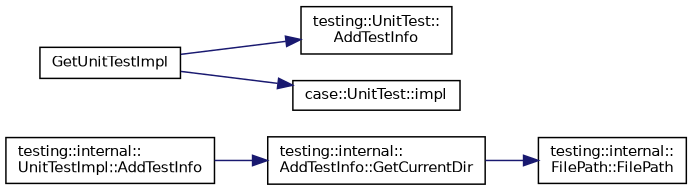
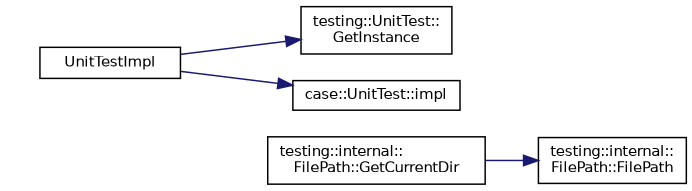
  digraph {
    fontname="DejaVu Sans"
    rankdir=LR
    node [color=black fontname="DejaVu Sans" fontsize=10 shape=record]
    edge [color=midnightblue fontname="DejaVu Sans" fontsize=10 labelfontname=Helvetica labelfontsize=10 style=solid]
-   n1 [height=0.2 label="testing::internal::\lUnitTestImpl::AddTestInfo" width=0.4]
-   n2 [height=0.2 label="testing::internal::\lAddTestInfo::GetCurrentDir" width=0.4]
-   n3 [height=0.2 label=GetUnitTestImpl width=0.4]
-   n4 [height=0.2 label="testing::UnitTest::\lAddTestInfo" width=0.4]
+   n2 [height=0.2 label="testing::internal::\lFilePath::GetCurrentDir" width=0.4]
+   n3 [height=0.2 label=UnitTestImpl width=0.4]
+   n4 [height=0.2 label="testing::UnitTest::\lGetInstance" width=0.4]
    n5 [height=0.2 label="case::UnitTest::impl" width=0.4]
    n6 [height=0.2 label="testing::internal::\lFilePath::FilePath" width=0.4]
-   n1 -> n2
    n2 -> n6
    n3 -> n4
    n3 -> n5
  }
